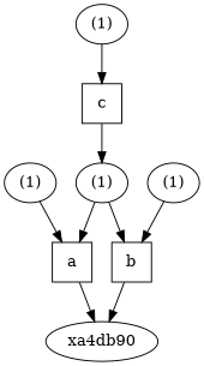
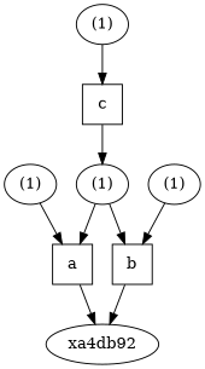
  digraph {
    n1 [label=a shape=box width=0.5]
-   xa4db90 [width=0.5]
+   xa4db90 [width=0.5 label=xa4db92]
    n3 [label=b shape=box width=0.5]
    n4 [label=c shape=box width=0.5]
    n5 [label="(1)" width=0.5]
    n6 [label="(1)" width=0.5]
    n7 [label="(1)" width=0.5]
    n8 [label="(1)" width=0.5]
    n1 -> xa4db90
    n3 -> xa4db90
    n4 -> n5
    n5 -> n1
    n5 -> n3
    n6 -> n1
    n7 -> n3
    n8 -> n4
  }
